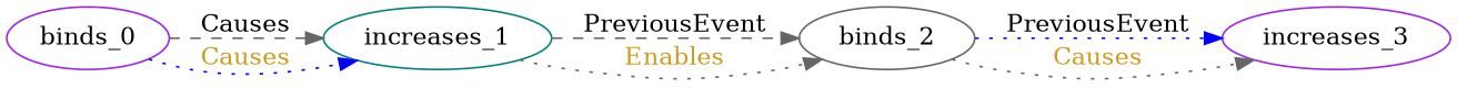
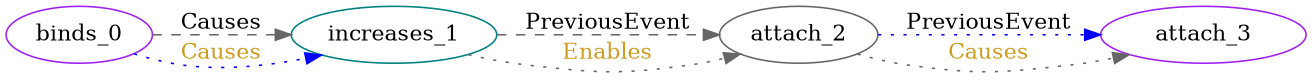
  digraph {
    rankdir=LR
    node [color=purple]
    edge [color=gray40 fontcolor=black style=dotted]
    n1 [label=binds_0]
    n2 [color=teal label=increases_1]
-   n3 [color=gray40 label=binds_2]
-   n4 [label=increases_3]
+   n3 [color=gray40 label=attach_2]
+   n4 [label=attach_3]
    n1 -> n2 [label=Causes style=dashed]
    n1 -> n2 [color=blue fontcolor=goldenrod3 label=Causes]
    n2 -> n3 [label=PreviousEvent style=dashed]
    n2 -> n3 [fontcolor=goldenrod3 label=Enables]
    n3 -> n4 [color=blue label=PreviousEvent]
    n3 -> n4 [fontcolor=goldenrod3 label=Causes]
  }
